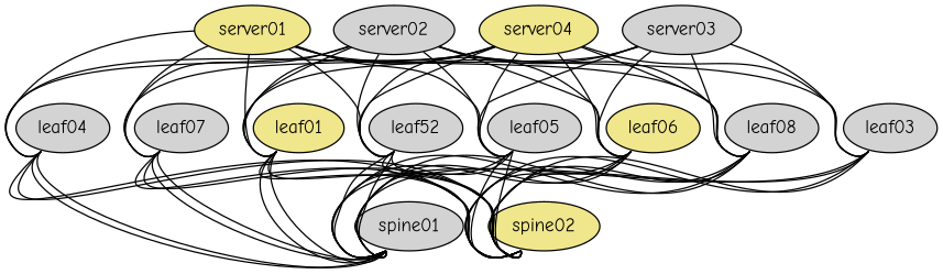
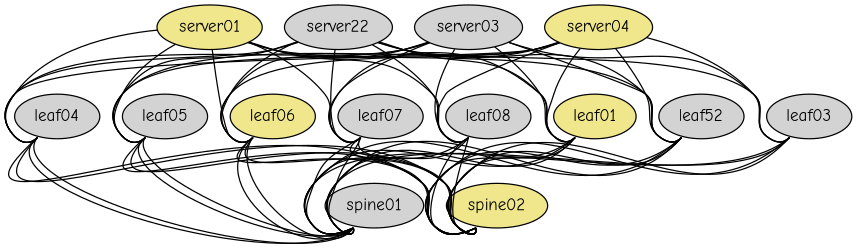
  graph {
    fontname="Comic Neue"
    node [cpu=1 fillcolor=lightgrey fontname="Comic Neue" memory=2048 os="cumulus-vx-5.7.0" style=filled]
    edge [fontname="Comic Neue" headport=swp1s1 tailport=swp33s0]
    server01 [fillcolor=khaki memory=1024 os="generic/ubuntu2204"]
    leaf01 [fillcolor=khaki]
    n3 [label=leaf52]
    leaf04
    leaf05
    leaf06 [fillcolor=khaki]
    leaf07
    leaf08
    spine01
    spine02 [fillcolor=khaki]
    leaf03
-   server02 [memory=1024 os="generic/ubuntu2204"]
+   server02 [memory=1024 os="generic/ubuntu2204" label=server22]
    server03 [memory=1024 os="generic/ubuntu2204"]
    server04 [fillcolor=khaki memory=1024 os="generic/ubuntu2204"]
    server01 -- leaf01 [headport=swp1s0 tailport=eth1]
    server01 -- n3 [headport=swp1s0 tailport=eth2]
    server01 -- leaf04 [headport=swp1s0 tailport=eth4]
    server01 -- leaf05 [headport=swp1s0 tailport=eth5]
    server01 -- leaf06 [headport=swp1s0 tailport=eth6]
    server01 -- leaf07 [headport=swp1s0 tailport=eth7]
    server01 -- leaf08 [headport=swp1s0 tailport=eth8]
    leaf01 -- spine01 [headport=swp1s0]
    leaf01 -- spine01 [tailport=swp33s1]
    leaf01 -- spine02 [headport=swp1s0 tailport=swp34s0]
    leaf01 -- spine02 [tailport=swp34s1]
    n3 -- spine01 [headport=swp2s0]
    n3 -- spine01 [headport=swp2s1 tailport=swp33s1]
    n3 -- spine02 [headport=swp2s0 tailport=swp34s0]
    n3 -- spine02 [headport=swp2s1 tailport=swp34s1]
    leaf04 -- spine01 [headport=swp4s0]
    leaf04 -- spine01 [headport=swp4s1 tailport=swp33s1]
    leaf04 -- spine02 [headport=swp4s0 tailport=swp34s0]
    leaf04 -- spine02 [headport=swp4s1 tailport=swp34s1]
    leaf05 -- spine01 [headport=swp5s0]
    leaf05 -- spine01 [headport=swp5s1 tailport=swp33s1]
    leaf05 -- spine02 [headport=swp5s0 tailport=swp34s0]
    leaf05 -- spine02 [headport=swp5s1 tailport=swp34s1]
    leaf06 -- spine01 [headport=swp6s0]
    leaf06 -- spine01 [headport=swp6s1 tailport=swp33s1]
    leaf06 -- spine02 [headport=swp6s0 tailport=swp34s0]
    leaf06 -- spine02 [headport=swp6s1 tailport=swp34s1]
    leaf07 -- spine01 [headport=swp7s0]
    leaf07 -- spine01 [headport=swp7s1 tailport=swp33s1]
    leaf07 -- spine02 [headport=swp7s0 tailport=swp34s0]
    leaf07 -- spine02 [headport=swp7s1 tailport=swp34s1]
    leaf08 -- spine01 [headport=swp8s0]
    leaf08 -- spine01 [headport=swp8s1 tailport=swp33s1]
    leaf08 -- spine02 [headport=swp8s0 tailport=swp34s0]
    leaf08 -- spine02 [headport=swp8s1 tailport=swp34s1]
    leaf03 -- spine01 [headport=swp3s0]
    leaf03 -- spine01 [headport=swp3s1 tailport=swp33s1]
    leaf03 -- spine02 [headport=swp3s0 tailport=swp34s0]
    leaf03 -- spine02 [headport=swp3s1 tailport=swp34s1]
    server02 -- leaf01 [tailport=eth1]
    server02 -- n3 [tailport=eth2]
    server02 -- leaf04 [tailport=eth4]
    server02 -- leaf05 [tailport=eth5]
    server02 -- leaf06 [tailport=eth6]
    server02 -- leaf07 [tailport=eth7]
    server02 -- leaf08 [tailport=eth8]
    server02 -- leaf03 [tailport=eth3]
    server03 -- leaf01 [headport=swp2s0 tailport=eth1]
    server03 -- n3 [headport=swp2s0 tailport=eth2]
+   server03 -- leaf04 [headport=swp2s0 tailport=eth4]
    server03 -- leaf05 [headport=swp2s0 tailport=eth5]
    server03 -- leaf06 [headport=swp2s0 tailport=eth6]
+   server03 -- leaf07 [headport=swp2s0 tailport=eth7]
    server03 -- leaf08 [headport=swp2s0 tailport=eth8]
    server03 -- leaf03 [headport=swp2s0 tailport=eth3]
    server04 -- leaf01 [headport=swp2s1 tailport=eth1]
    server04 -- n3 [headport=swp2s1 tailport=eth2]
    server04 -- leaf04 [headport=swp2s1 tailport=eth4]
    server04 -- leaf05 [headport=swp2s1 tailport=eth5]
    server04 -- leaf06 [headport=swp2s1 tailport=eth6]
    server04 -- leaf07 [headport=swp2s1 tailport=eth7]
    server04 -- leaf08 [headport=swp2s1 tailport=eth8]
    server04 -- leaf03 [headport=swp2s1 tailport=eth3]
  }
